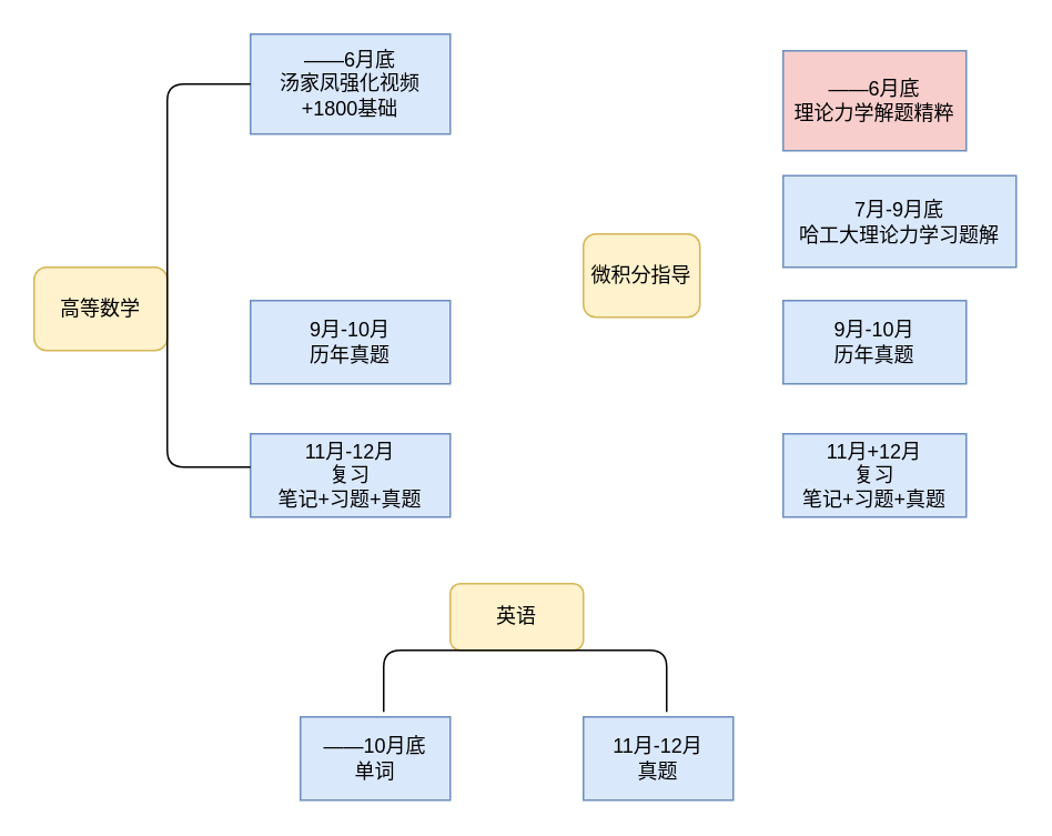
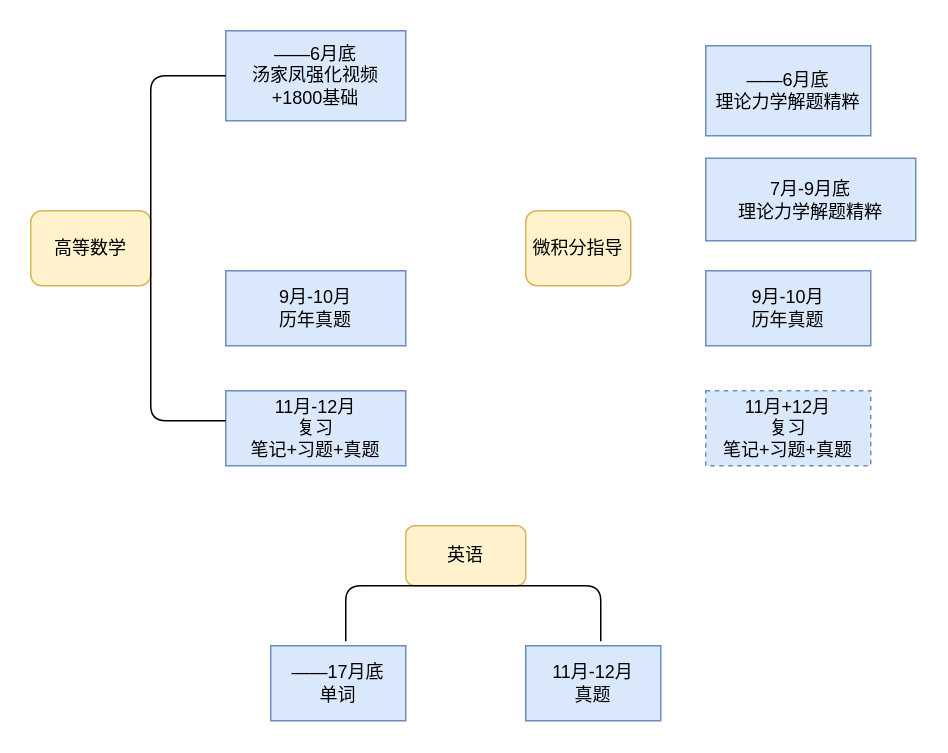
  <mxCell id="0" />
  <mxCell id="1" parent="0" />
- <mxCell id="2" value="高等数学" style="rounded=1;whiteSpace=wrap;html=1;fillColor=#fff2cc;strokeColor=#d6b656;" vertex="1" parent="1"><mxGeometry x="20" y="160" width="80" height="50" as="geometry" /></mxCell>
+ <mxCell id="2" value="高等数学" style="rounded=1;whiteSpace=wrap;html=1;fillColor=#fff2cc;strokeColor=#d6b656;" vertex="1" parent="1"><mxGeometry x="20" y="140" width="80" height="50" as="geometry" /></mxCell>
  <mxCell id="3" value="&lt;span style=&quot;white-space: normal&quot;&gt;——6月底&lt;/span&gt;&lt;br style=&quot;white-space: normal&quot;&gt;&lt;span style=&quot;white-space: normal&quot;&gt;汤家凤强化视频&lt;br&gt;+1800基础&lt;br&gt;&lt;/span&gt;" style="rounded=0;whiteSpace=wrap;html=1;fillColor=#dae8fc;strokeColor=#6c8ebf;" vertex="1" parent="1"><mxGeometry x="150" y="20" width="120" height="60" as="geometry" /></mxCell>
  <mxCell id="4" value="9月-10月&lt;br&gt;历年真题" style="rounded=0;whiteSpace=wrap;html=1;fillColor=#dae8fc;strokeColor=#6c8ebf;" vertex="1" parent="1"><mxGeometry x="150" y="180" width="120" height="50" as="geometry" /></mxCell>
  <mxCell id="5" value="11月-12月&lt;br&gt;复习&lt;br&gt;笔记+习题+真题" style="rounded=0;whiteSpace=wrap;html=1;fillColor=#dae8fc;strokeColor=#6c8ebf;" vertex="1" parent="1"><mxGeometry x="150" y="260" width="120" height="50" as="geometry" /></mxCell>
  <mxCell id="6" value="微积分指导" style="rounded=1;whiteSpace=wrap;html=1;fillColor=#fff2cc;strokeColor=#d6b656;" vertex="1" parent="1"><mxGeometry x="350" y="140" width="70" height="50" as="geometry" /></mxCell>
- <mxCell id="7" value="——6月底&lt;br&gt;理论力学解题精粹" style="rounded=0;whiteSpace=wrap;html=1;fillColor=#f8cecc;strokeColor=#6c8ebf;" vertex="1" parent="1"><mxGeometry x="470" y="30" width="110" height="60" as="geometry" /></mxCell>
- <mxCell id="8" value="7月-9月底&lt;br&gt;哈工大理论力学习题解" style="rounded=0;whiteSpace=wrap;html=1;fillColor=#dae8fc;strokeColor=#6c8ebf;" vertex="1" parent="1"><mxGeometry x="470" y="105" width="140" height="55" as="geometry" /></mxCell>
+ <mxCell id="7" value="——6月底&lt;br&gt;理论力学解题精粹" style="rounded=0;whiteSpace=wrap;html=1;fillColor=#dae8fc;strokeColor=#6c8ebf;" vertex="1" parent="1"><mxGeometry x="470" y="30" width="110" height="60" as="geometry" /></mxCell>
+ <mxCell id="8" value="7月-9月底&lt;br&gt;理论力学解题精粹" style="rounded=0;whiteSpace=wrap;html=1;fillColor=#dae8fc;strokeColor=#6c8ebf;" vertex="1" parent="1"><mxGeometry x="470" y="105" width="140" height="55" as="geometry" /></mxCell>
  <mxCell id="9" value="9月-10月&lt;br&gt;历年真题" style="rounded=0;whiteSpace=wrap;html=1;fillColor=#dae8fc;strokeColor=#6c8ebf;" vertex="1" parent="1"><mxGeometry x="470" y="180" width="110" height="50" as="geometry" /></mxCell>
- <mxCell id="10" value="11月+12月&lt;br&gt;复习&lt;br&gt;笔记+习题+真题" style="rounded=0;whiteSpace=wrap;html=1;fillColor=#dae8fc;strokeColor=#6c8ebf;" vertex="1" parent="1"><mxGeometry x="470" y="260" width="110" height="50" as="geometry" /></mxCell>
+ <mxCell id="10" value="11月+12月&lt;br&gt;复习&lt;br&gt;笔记+习题+真题" style="rounded=0;whiteSpace=wrap;html=1;fillColor=#dae8fc;strokeColor=#6c8ebf;dashed=1;" vertex="1" parent="1"><mxGeometry x="470" y="260" width="110" height="50" as="geometry" /></mxCell>
  <mxCell id="11" value="" style="endArrow=none;html=1;" edge="1" parent="1"><mxGeometry width="50" height="50" relative="1" as="geometry"><mxPoint x="150" y="280" as="sourcePoint" /><mxPoint x="150" y="50" as="targetPoint" /><Array as="points"><mxPoint x="100" y="280" /><mxPoint x="100" y="50" /></Array></mxGeometry></mxCell>
  <mxCell id="12" value="英语" style="rounded=1;whiteSpace=wrap;html=1;fillColor=#fff2cc;strokeColor=#d6b656;" vertex="1" parent="1"><mxGeometry x="270" y="350" width="80" height="40" as="geometry" /></mxCell>
- <mxCell id="13" value="——10月底&lt;br&gt;单词" style="rounded=0;whiteSpace=wrap;html=1;fillColor=#dae8fc;strokeColor=#6c8ebf;" vertex="1" parent="1"><mxGeometry x="180" y="430" width="90" height="50" as="geometry" /></mxCell>
+ <mxCell id="13" value="——17月底&lt;br&gt;单词" style="rounded=0;whiteSpace=wrap;html=1;fillColor=#dae8fc;strokeColor=#6c8ebf;" vertex="1" parent="1"><mxGeometry x="180" y="430" width="90" height="50" as="geometry" /></mxCell>
  <mxCell id="14" value="&lt;span style=&quot;white-space: normal&quot;&gt;11月-12月&lt;/span&gt;&lt;br style=&quot;white-space: normal&quot;&gt;&lt;span style=&quot;white-space: normal&quot;&gt;真题&lt;/span&gt;" style="rounded=0;whiteSpace=wrap;html=1;fillColor=#dae8fc;strokeColor=#6c8ebf;" vertex="1" parent="1"><mxGeometry x="350" y="430" width="90" height="50" as="geometry" /></mxCell>
  <mxCell id="15" value="" style="endArrow=none;html=1;" edge="1" parent="1"><mxGeometry width="50" height="50" relative="1" as="geometry"><mxPoint x="230" y="427" as="sourcePoint" /><mxPoint x="400" y="427" as="targetPoint" /><Array as="points"><mxPoint x="230" y="390" /><mxPoint x="310" y="390" /><mxPoint x="400" y="390" /></Array></mxGeometry></mxCell>
